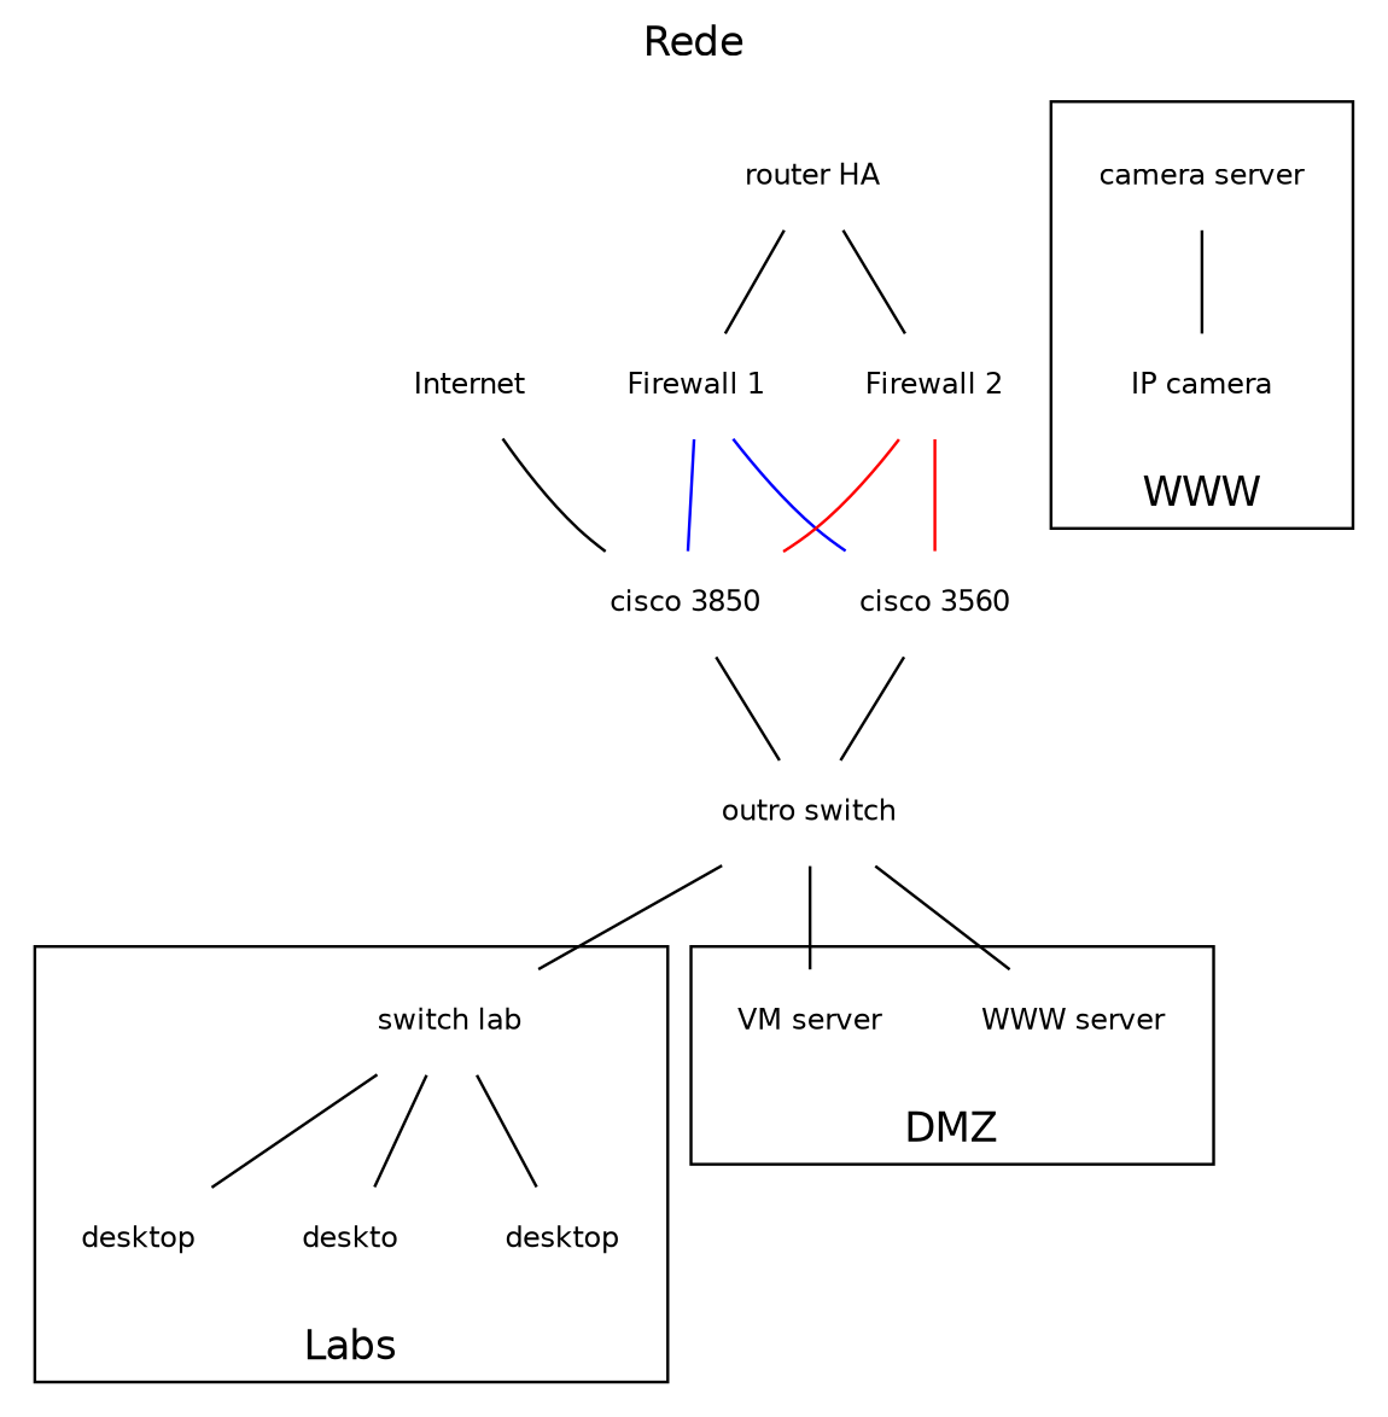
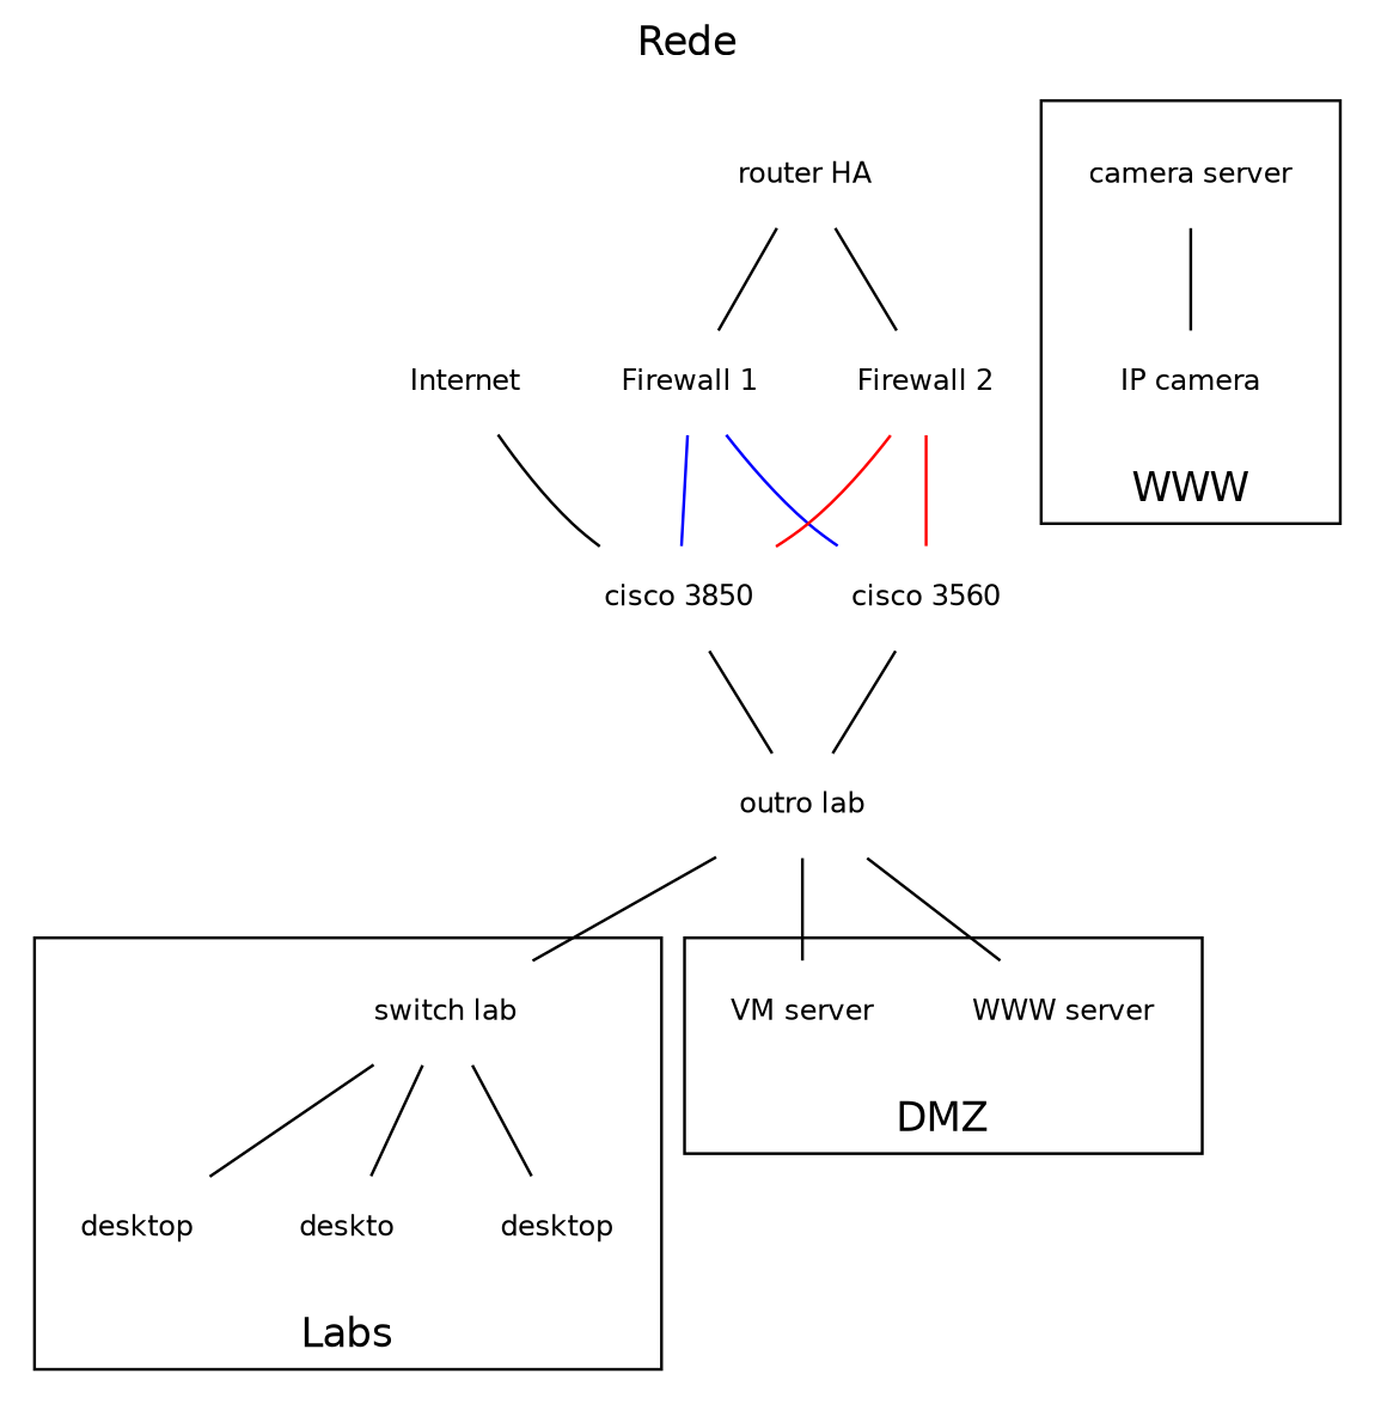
  graph {
    fontname="DejaVu Sans"
    label=Rede
    labelloc=t
    rankdir=TB
    node [color=deeppink fontname="DejaVu Sans" fontsize=10 labelloc=c shape=none]
    edge [color=black fontname="DejaVu Sans"]
    n1 [color=blue label=desktop]
    n2 [label="switch lab"]
    n3 [label=deskto]
    n4 [label=desktop]
    n5 [label="camera server"]
    n6 [label="IP camera"]
    n7 [color=black label="WWW server"]
    n8 [label="VM server"]
    n9 [color=black label=Internet]
    n10 [color=black label="cisco 3850"]
    n11 [color=blue label="router HA"]
    n12 [color=blue label="Firewall 1"]
    n13 [color=black label="Firewall 2"]
    n14 [color=blue label="cisco 3560"]
-   n15 [color=black label="outro switch"]
+   n15 [color=black label="outro lab"]
    subgraph cluster_1 {
      bgcolor=white
      label=Labs
      labelloc=b
      style=filled
      n1
      n2
      n3
      n4
    }
    subgraph cluster_2 {
      bgcolor=white
      label=WWW
      labelloc=b
      style=filled
      n5
      n6
    }
    subgraph cluster_3 {
      bgcolor=white
      label=DMZ
      labelloc=b
      style=filled
      n7
      n8
    }
    n2 -- n1
    n2 -- n3
    n2 -- n4
    n5 -- n6
    n9 -- n10
    n10 -- n15
    n11 -- n12
    n11 -- n13
    n12 -- n10 [color=blue]
    n12 -- n14 [color=blue]
    n13 -- n10 [color=red]
    n13 -- n14 [color=red]
    n14 -- n15
    n15 -- n2
    n15 -- n7
    n15 -- n8
  }
